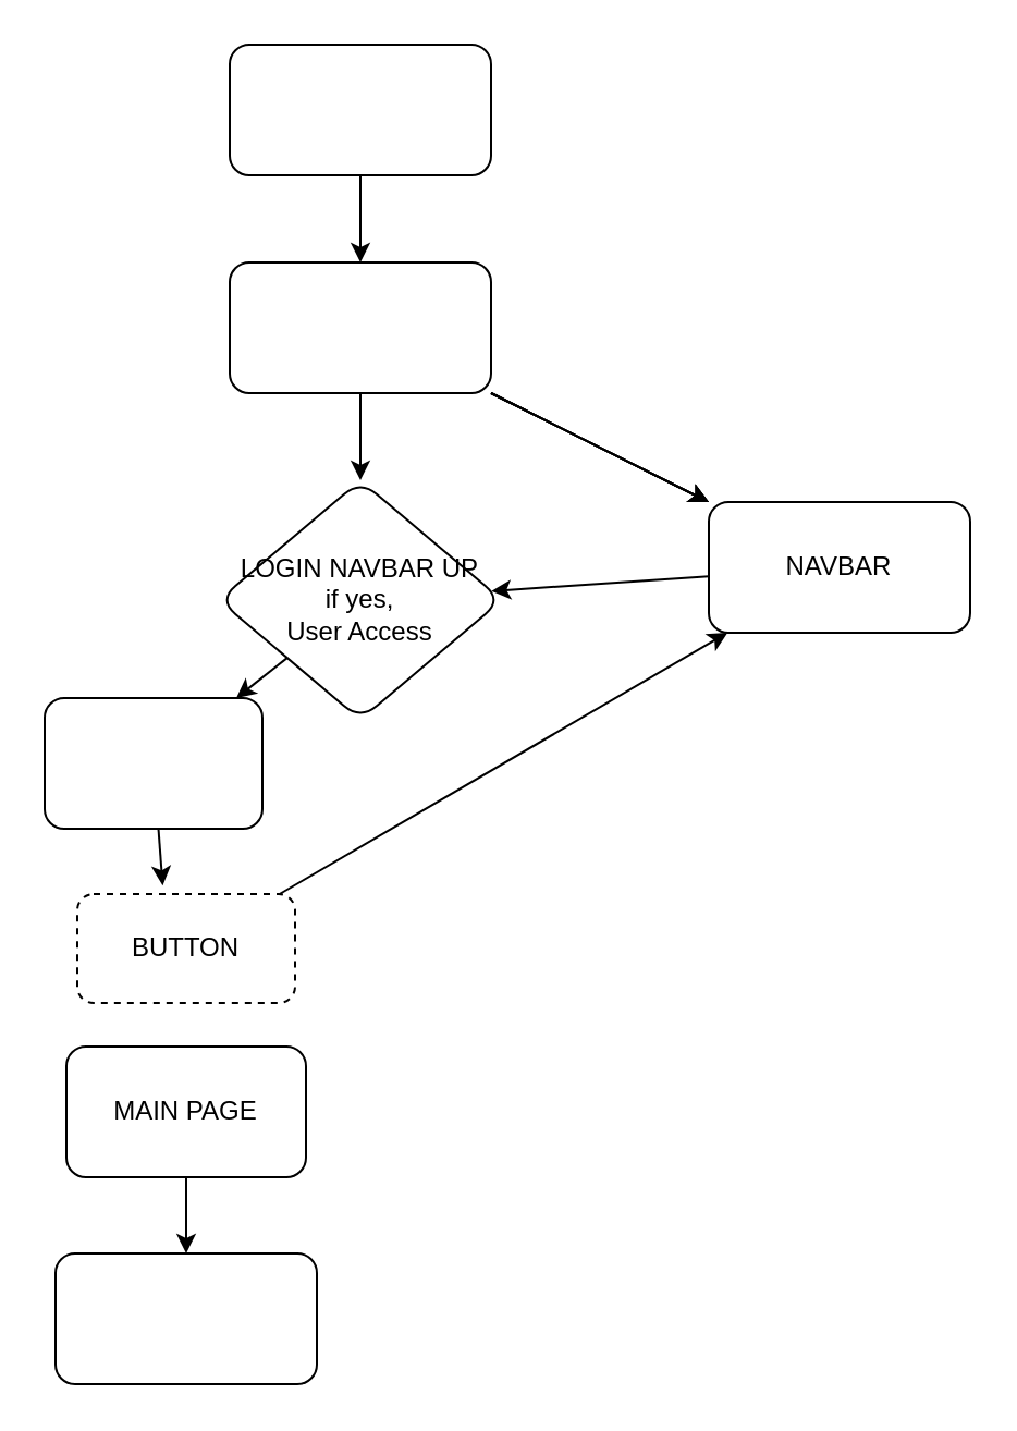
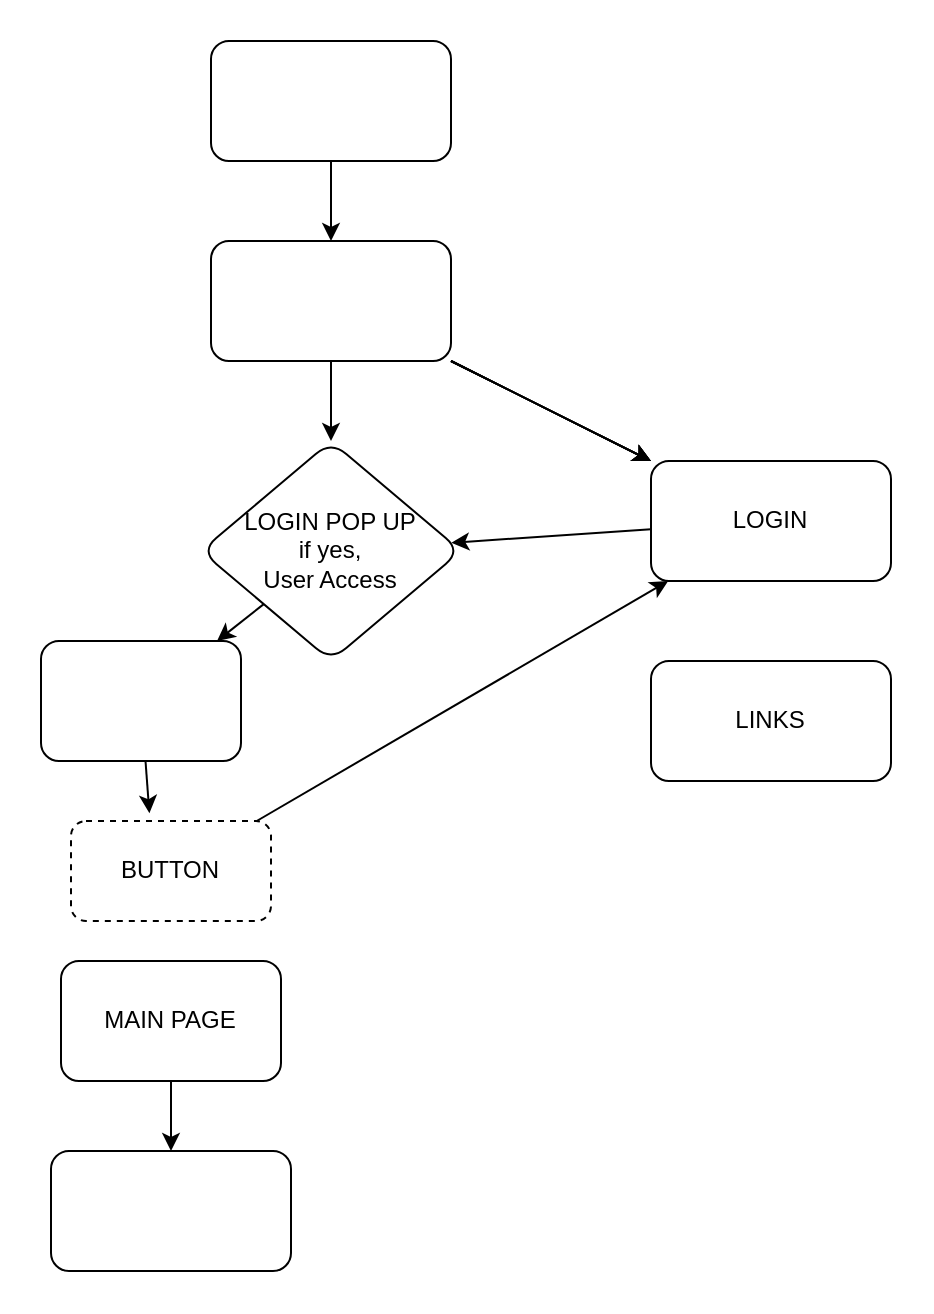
  <mxCell id="0" />
  <mxCell id="1" parent="0" />
  <mxCell id="2" value="" style="edgeStyle=none;html=1;" edge="1" parent="1" source="3" target="9"><mxGeometry relative="1" as="geometry" /></mxCell>
  <mxCell id="3" value="" style="rounded=1;whiteSpace=wrap;html=1;fillColor=none;gradientColor=#ffffff;" vertex="1" parent="1"><mxGeometry x="105" y="20" width="120" height="60" as="geometry" /></mxCell>
  <mxCell id="4" value="" style="edgeStyle=none;html=1;" edge="1" parent="1" source="9" target="11"><mxGeometry relative="1" as="geometry" /></mxCell>
  <mxCell id="5" value="" style="edgeStyle=none;html=1;" edge="1" parent="1" source="9" target="11"><mxGeometry relative="1" as="geometry" /></mxCell>
  <mxCell id="6" value="" style="edgeStyle=none;html=1;" edge="1" parent="1" source="9" target="11"><mxGeometry relative="1" as="geometry" /></mxCell>
  <mxCell id="7" value="" style="edgeStyle=none;html=1;" edge="1" parent="1" source="9" target="11"><mxGeometry relative="1" as="geometry" /></mxCell>
  <mxCell id="8" value="" style="edgeStyle=none;html=1;" edge="1" parent="1" source="9" target="19"><mxGeometry relative="1" as="geometry" /></mxCell>
  <mxCell id="9" value="" style="whiteSpace=wrap;html=1;fillColor=none;rounded=1;gradientColor=#ffffff;" vertex="1" parent="1"><mxGeometry x="105" y="120" width="120" height="60" as="geometry" /></mxCell>
  <mxCell id="10" value="" style="edgeStyle=none;html=1;" edge="1" parent="1" source="11" target="19"><mxGeometry relative="1" as="geometry" /></mxCell>
- <mxCell id="11" value="NAVBAR" style="whiteSpace=wrap;html=1;fillColor=none;rounded=1;gradientColor=#ffffff;" vertex="1" parent="1"><mxGeometry x="325" y="230" width="120" height="60" as="geometry" /></mxCell>
+ <mxCell id="11" value="LOGIN" style="whiteSpace=wrap;html=1;fillColor=none;rounded=1;gradientColor=#ffffff;" vertex="1" parent="1"><mxGeometry x="325" y="230" width="120" height="60" as="geometry" /></mxCell>
  <mxCell id="12" value="" style="edgeStyle=none;html=1;" edge="1" parent="1" source="13" target="11"><mxGeometry relative="1" as="geometry" /></mxCell>
  <mxCell id="13" value="BUTTON" style="whiteSpace=wrap;html=1;fillColor=none;rounded=1;gradientColor=#ffffff;dashed=1;" vertex="1" parent="1"><mxGeometry x="35" y="410" width="100" height="50" as="geometry" /></mxCell>
  <mxCell id="14" value="" style="edgeStyle=none;html=1;" edge="1" parent="1" source="15" target="16"><mxGeometry relative="1" as="geometry" /></mxCell>
  <mxCell id="15" value="MAIN PAGE" style="whiteSpace=wrap;html=1;fillColor=none;rounded=1;gradientColor=#ffffff;" vertex="1" parent="1"><mxGeometry x="30" y="480" width="110" height="60" as="geometry" /></mxCell>
  <mxCell id="16" value="" style="whiteSpace=wrap;html=1;fillColor=none;rounded=1;gradientColor=#ffffff;" vertex="1" parent="1"><mxGeometry x="25" y="575" width="120" height="60" as="geometry" /></mxCell>
+ <mxCell id="17" value="LINKS" style="whiteSpace=wrap;html=1;fillColor=none;rounded=1;gradientColor=#ffffff;" vertex="1" parent="1"><mxGeometry x="325" y="330" width="120" height="60" as="geometry" /></mxCell>
  <mxCell id="18" value="" style="edgeStyle=none;html=1;" edge="1" parent="1" source="19" target="21"><mxGeometry relative="1" as="geometry" /></mxCell>
- <mxCell id="19" value="LOGIN NAVBAR UP&lt;br&gt;if yes,&lt;br&gt;User Access" style="rhombus;whiteSpace=wrap;html=1;fillColor=none;rounded=1;gradientColor=#ffffff;" vertex="1" parent="1"><mxGeometry x="100" y="220" width="130" height="110" as="geometry" /></mxCell>
+ <mxCell id="19" value="LOGIN POP UP&lt;br&gt;if yes,&lt;br&gt;User Access" style="rhombus;whiteSpace=wrap;html=1;fillColor=none;rounded=1;gradientColor=#ffffff;" vertex="1" parent="1"><mxGeometry x="100" y="220" width="130" height="110" as="geometry" /></mxCell>
  <mxCell id="20" value="" style="edgeStyle=none;html=1;entryX=0.392;entryY=-0.078;entryDx=0;entryDy=0;entryPerimeter=0;" edge="1" parent="1" source="21" target="13"><mxGeometry relative="1" as="geometry"><mxPoint x="-25" y="390" as="targetPoint" /></mxGeometry></mxCell>
  <mxCell id="21" value="" style="whiteSpace=wrap;html=1;fillColor=none;rounded=1;gradientColor=#ffffff;" vertex="1" parent="1"><mxGeometry x="20" y="320" width="100" height="60" as="geometry" /></mxCell>
